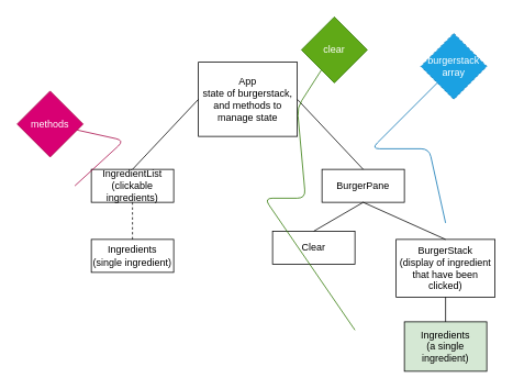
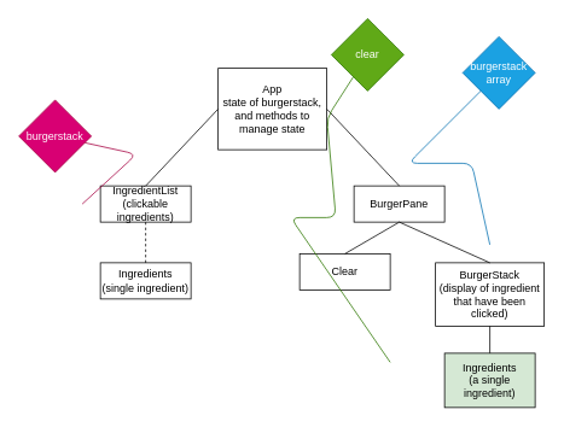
  <mxCell id="0" />
  <mxCell id="1" parent="0" />
  <mxCell id="2" value="App&lt;br&gt;state of burgerstack, and methods to manage state" style="whiteSpace=wrap;html=1;align=center;" parent="1" vertex="1"><mxGeometry x="240" y="75" width="120" height="90" as="geometry" /></mxCell>
  <mxCell id="3" value="IngredientList&lt;br&gt;(clickable ingredients)" style="whiteSpace=wrap;html=1;align=center;" parent="1" vertex="1"><mxGeometry x="110" y="205" width="100" height="40" as="geometry" /></mxCell>
  <mxCell id="4" value="Ingredients&lt;br&gt;(single ingredient)" style="whiteSpace=wrap;html=1;align=center;" parent="1" vertex="1"><mxGeometry x="110" y="290" width="100" height="40" as="geometry" /></mxCell>
  <mxCell id="5" value="BurgerPane" style="whiteSpace=wrap;html=1;align=center;" parent="1" vertex="1"><mxGeometry x="390" y="205" width="100" height="40" as="geometry" /></mxCell>
  <mxCell id="6" value="BurgerStack&lt;br&gt;(display of ingredient that have been clicked)" style="whiteSpace=wrap;html=1;align=center;" parent="1" vertex="1"><mxGeometry x="480" y="290" width="120" height="70" as="geometry" /></mxCell>
  <mxCell id="7" value="Ingredients&lt;br&gt;(a single ingredient)" style="whiteSpace=wrap;html=1;align=center;fillColor=#d5e8d4;" parent="1" vertex="1"><mxGeometry x="490" y="390" width="100" height="60" as="geometry" /></mxCell>
  <mxCell id="8" value="Clear" style="whiteSpace=wrap;html=1;align=center;" parent="1" vertex="1"><mxGeometry x="330" y="280" width="100" height="40" as="geometry" /></mxCell>
  <mxCell id="9" value="" style="endArrow=none;html=1;entryX=1;entryY=0.5;entryDx=0;entryDy=0;exitX=0.5;exitY=0;exitDx=0;exitDy=0;" parent="1" source="5" target="2" edge="1"><mxGeometry width="50" height="50" relative="1" as="geometry"><mxPoint x="260" y="280" as="sourcePoint" /><mxPoint x="310" y="230" as="targetPoint" /></mxGeometry></mxCell>
  <mxCell id="10" value="" style="endArrow=none;html=1;entryX=0;entryY=0.5;entryDx=0;entryDy=0;exitX=0.5;exitY=0;exitDx=0;exitDy=0;" parent="1" source="3" target="2" edge="1"><mxGeometry width="50" height="50" relative="1" as="geometry"><mxPoint x="260" y="280" as="sourcePoint" /><mxPoint x="310" y="230" as="targetPoint" /></mxGeometry></mxCell>
  <mxCell id="11" value="" style="endArrow=none;html=1;exitX=0.5;exitY=0;exitDx=0;exitDy=0;entryX=0.5;entryY=1;entryDx=0;entryDy=0;dashed=1;" parent="1" source="4" target="3" edge="1"><mxGeometry width="50" height="50" relative="1" as="geometry"><mxPoint x="260" y="280" as="sourcePoint" /><mxPoint x="160" y="120" as="targetPoint" /></mxGeometry></mxCell>
  <mxCell id="12" value="" style="endArrow=none;html=1;entryX=0.5;entryY=1;entryDx=0;entryDy=0;exitX=0.5;exitY=0;exitDx=0;exitDy=0;" parent="1" source="6" target="5" edge="1"><mxGeometry width="50" height="50" relative="1" as="geometry"><mxPoint x="260" y="280" as="sourcePoint" /><mxPoint x="310" y="230" as="targetPoint" /></mxGeometry></mxCell>
  <mxCell id="13" value="" style="endArrow=none;html=1;entryX=0.5;entryY=1;entryDx=0;entryDy=0;exitX=0.5;exitY=0;exitDx=0;exitDy=0;" parent="1" source="7" target="6" edge="1"><mxGeometry width="50" height="50" relative="1" as="geometry"><mxPoint x="260" y="280" as="sourcePoint" /><mxPoint x="310" y="230" as="targetPoint" /></mxGeometry></mxCell>
  <mxCell id="14" value="" style="endArrow=none;html=1;entryX=0.5;entryY=1;entryDx=0;entryDy=0;exitX=0.5;exitY=0;exitDx=0;exitDy=0;" parent="1" source="8" target="5" edge="1"><mxGeometry width="50" height="50" relative="1" as="geometry"><mxPoint x="260" y="280" as="sourcePoint" /><mxPoint x="310" y="230" as="targetPoint" /></mxGeometry></mxCell>
- <mxCell id="15" value="methods" style="rhombus;whiteSpace=wrap;html=1;fillColor=#d80073;fontColor=#ffffff;strokeColor=#A50040;" vertex="1" parent="1"><mxGeometry x="20" y="110" width="80" height="80" as="geometry" /></mxCell>
+ <mxCell id="15" value="burgerstack" style="rhombus;whiteSpace=wrap;html=1;fillColor=#d80073;fontColor=#ffffff;strokeColor=#A50040;" vertex="1" parent="1"><mxGeometry x="20" y="110" width="80" height="80" as="geometry" /></mxCell>
  <mxCell id="16" value="clear" style="rhombus;whiteSpace=wrap;html=1;fillColor=#60a917;fontColor=#ffffff;strokeColor=#2D7600;" vertex="1" parent="1"><mxGeometry x="365" width="80" height="80" as="geometry" y="20" /></mxCell>
- <mxCell id="17" value="burgerstack&lt;br&gt;array" style="rhombus;whiteSpace=wrap;html=1;fillColor=#1ba1e2;fontColor=#ffffff;strokeColor=#006EAF;dashed=1;" vertex="1" parent="1"><mxGeometry x="510" y="40" width="80" height="80" as="geometry" /></mxCell>
+ <mxCell id="17" value="burgerstack&lt;br&gt;array" style="rhombus;whiteSpace=wrap;html=1;fillColor=#1ba1e2;fontColor=#ffffff;strokeColor=#006EAF;" vertex="1" parent="1"><mxGeometry x="510" y="40" width="80" height="80" as="geometry" /></mxCell>
  <mxCell id="18" value="" style="endArrow=none;html=1;fillColor=#1ba1e2;strokeColor=#006EAF;" edge="1" parent="1" target="17"><mxGeometry width="50" height="50" relative="1" as="geometry"><mxPoint x="540" y="270" as="sourcePoint" /><mxPoint x="620" y="170" as="targetPoint" /><Array as="points"><mxPoint x="520" y="180" /><mxPoint x="450" y="180" /></Array></mxGeometry></mxCell>
  <mxCell id="19" value="" style="endArrow=none;html=1;fillColor=#60a917;strokeColor=#2D7600;" edge="1" parent="1" target="16"><mxGeometry width="50" height="50" relative="1" as="geometry"><mxPoint x="430" y="400" as="sourcePoint" /><mxPoint x="390" y="200" as="targetPoint" /><Array as="points"><mxPoint x="320" y="240" /><mxPoint x="370" y="240" /><mxPoint x="360" y="130" /></Array></mxGeometry></mxCell>
  <mxCell id="20" value="" style="endArrow=none;html=1;fillColor=#d80073;strokeColor=#A50040;" edge="1" parent="1" source="15"><mxGeometry width="50" height="50" relative="1" as="geometry"><mxPoint x="340" y="250" as="sourcePoint" /><mxPoint x="90" y="225" as="targetPoint" /><Array as="points"><mxPoint x="150" y="170" /></Array></mxGeometry></mxCell>
